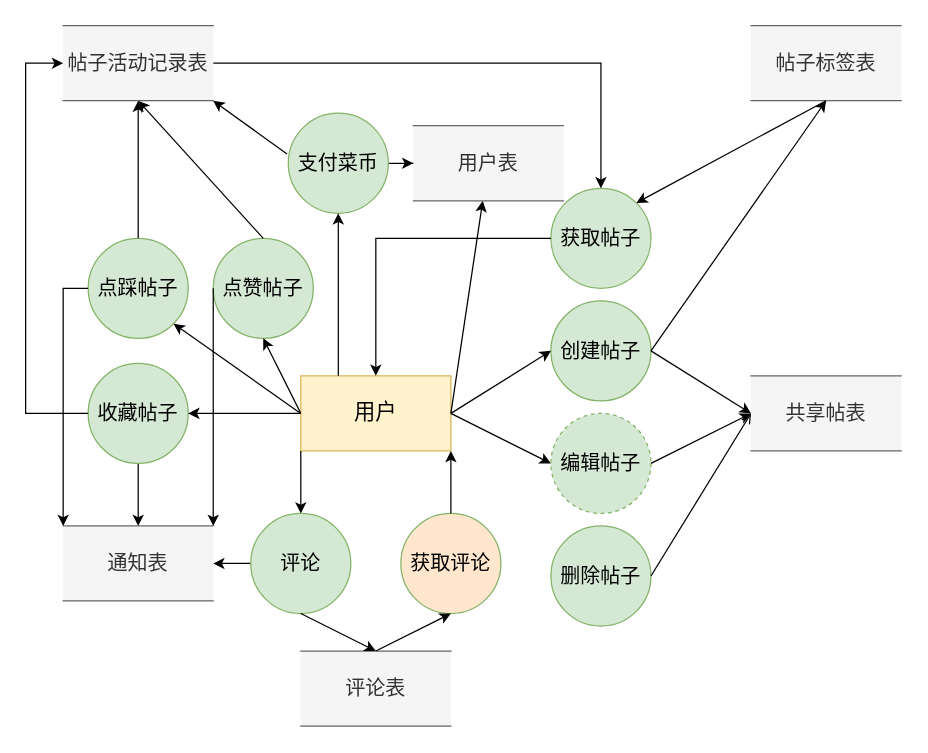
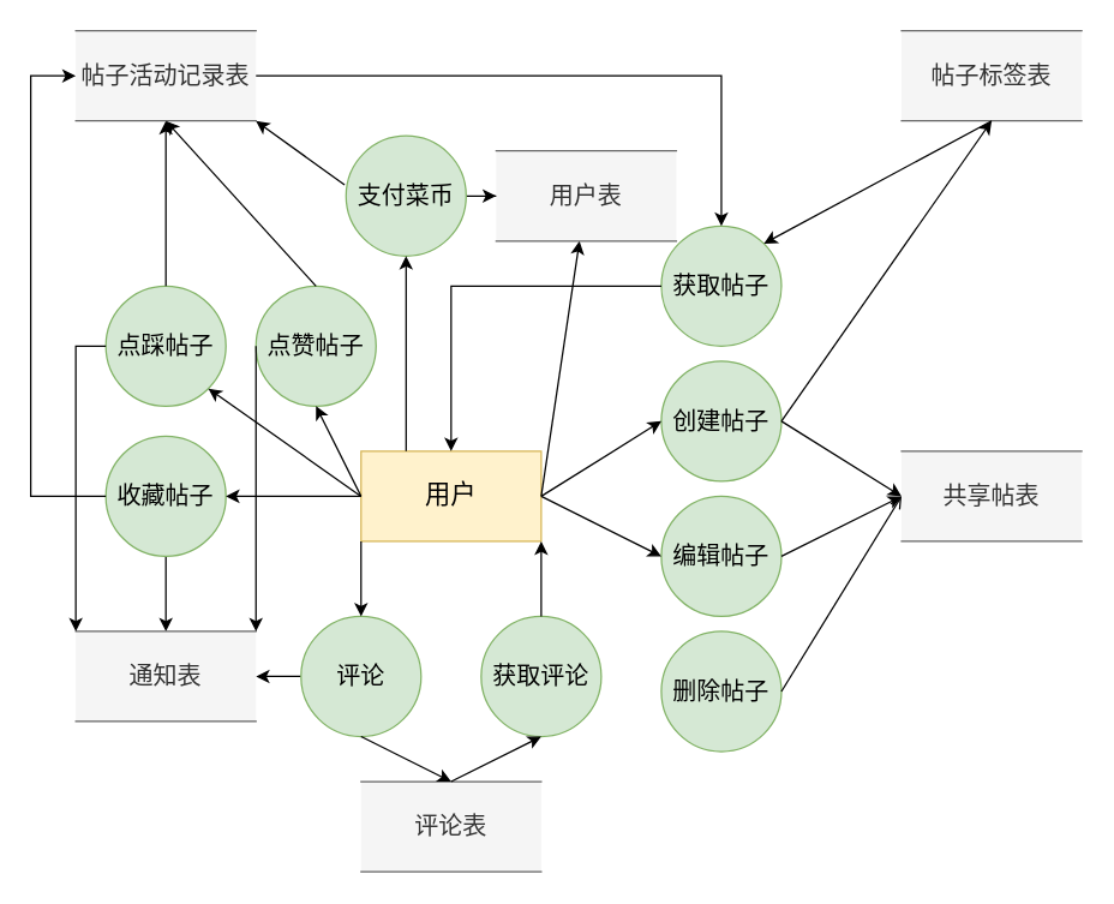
  <mxCell id="0" />
  <mxCell id="1" parent="0" />
  <mxCell id="2" value="&lt;font style=&quot;font-size: 17px;&quot;&gt;用户&lt;/font&gt;" style="rounded=0;whiteSpace=wrap;html=1;fillColor=#fff2cc;strokeColor=#d6b656;" parent="1" vertex="1"><mxGeometry x="240" y="300" width="120" height="60" as="geometry" /></mxCell>
  <mxCell id="3" value="&lt;font style=&quot;font-size: 16px;&quot;&gt;创建帖子&lt;/font&gt;" style="ellipse;whiteSpace=wrap;html=1;aspect=fixed;fillColor=#d5e8d4;strokeColor=#82b366;" parent="1" vertex="1"><mxGeometry x="440" y="240" width="80" height="80" as="geometry" /></mxCell>
  <mxCell id="4" value="&lt;font style=&quot;font-size: 16px;&quot;&gt;共享帖表&lt;/font&gt;" style="shape=partialRectangle;whiteSpace=wrap;html=1;left=0;right=0;fillColor=#f5f5f5;fontColor=#333333;strokeColor=#666666;" parent="1" vertex="1"><mxGeometry x="600" y="300" width="120" height="60" as="geometry" /></mxCell>
  <mxCell id="5" value="&lt;font style=&quot;font-size: 16px;&quot;&gt;获取帖子&lt;/font&gt;" style="ellipse;whiteSpace=wrap;html=1;aspect=fixed;fillColor=#d5e8d4;strokeColor=#82b366;" parent="1" vertex="1"><mxGeometry x="440" y="150" width="80" height="80" as="geometry" /></mxCell>
  <mxCell id="6" value="" style="endArrow=classic;html=1;rounded=0;exitX=0;exitY=0.5;exitDx=0;exitDy=0;entryX=0.5;entryY=0;entryDx=0;entryDy=0;" parent="1" source="5" target="2" edge="1"><mxGeometry width="50" height="50" relative="1" as="geometry"><mxPoint x="590" y="480" as="sourcePoint" /><mxPoint x="640" y="430" as="targetPoint" /><Array as="points"><mxPoint x="300" y="190" /></Array></mxGeometry></mxCell>
  <mxCell id="7" value="&lt;font style=&quot;font-size: 16px;&quot;&gt;删除帖子&lt;/font&gt;" style="ellipse;whiteSpace=wrap;html=1;aspect=fixed;fillColor=#d5e8d4;strokeColor=#82b366;" parent="1" vertex="1"><mxGeometry x="440" y="420" width="80" height="80" as="geometry" /></mxCell>
  <mxCell id="8" value="" style="endArrow=classic;html=1;rounded=0;exitX=1;exitY=0.5;exitDx=0;exitDy=0;" parent="1" source="2" target="16" edge="1"><mxGeometry width="50" height="50" relative="1" as="geometry"><mxPoint x="590" y="480" as="sourcePoint" /><mxPoint x="640" y="430" as="targetPoint" /></mxGeometry></mxCell>
  <mxCell id="9" value="" style="endArrow=classic;html=1;rounded=0;exitX=1;exitY=0.5;exitDx=0;exitDy=0;entryX=0;entryY=0.5;entryDx=0;entryDy=0;" parent="1" source="2" target="3" edge="1"><mxGeometry width="50" height="50" relative="1" as="geometry"><mxPoint x="590" y="480" as="sourcePoint" /><mxPoint x="640" y="430" as="targetPoint" /></mxGeometry></mxCell>
  <mxCell id="10" value="" style="endArrow=classic;html=1;rounded=0;exitX=1;exitY=0.5;exitDx=0;exitDy=0;entryX=0;entryY=0.5;entryDx=0;entryDy=0;" parent="1" source="3" target="4" edge="1"><mxGeometry width="50" height="50" relative="1" as="geometry"><mxPoint x="590" y="480" as="sourcePoint" /><mxPoint x="640" y="430" as="targetPoint" /></mxGeometry></mxCell>
  <mxCell id="11" value="" style="endArrow=open;html=1;rounded=0;exitX=1;exitY=0.5;exitDx=0;exitDy=0;entryX=0;entryY=0.5;entryDx=0;entryDy=0;" parent="1" source="7" target="4" edge="1"><mxGeometry width="50" height="50" relative="1" as="geometry"><mxPoint x="590" y="480" as="sourcePoint" /><mxPoint x="640" y="430" as="targetPoint" /></mxGeometry></mxCell>
- <mxCell id="12" value="&lt;font style=&quot;font-size: 16px;&quot;&gt;编辑帖子&lt;/font&gt;" style="ellipse;whiteSpace=wrap;html=1;aspect=fixed;fillColor=#d5e8d4;strokeColor=#82b366;dashed=1;" parent="1" vertex="1"><mxGeometry x="440" y="330" width="80" height="80" as="geometry" /></mxCell>
+ <mxCell id="12" value="&lt;font style=&quot;font-size: 16px;&quot;&gt;编辑帖子&lt;/font&gt;" style="ellipse;whiteSpace=wrap;html=1;aspect=fixed;fillColor=#d5e8d4;strokeColor=#82b366;" parent="1" vertex="1"><mxGeometry x="440" y="330" width="80" height="80" as="geometry" /></mxCell>
  <mxCell id="13" value="" style="endArrow=classic;html=1;rounded=0;exitX=1;exitY=0.5;exitDx=0;exitDy=0;entryX=0;entryY=0.5;entryDx=0;entryDy=0;" parent="1" source="2" target="12" edge="1"><mxGeometry width="50" height="50" relative="1" as="geometry"><mxPoint x="590" y="480" as="sourcePoint" /><mxPoint x="640" y="430" as="targetPoint" /></mxGeometry></mxCell>
  <mxCell id="14" value="" style="endArrow=classic;html=1;rounded=0;exitX=1;exitY=0.5;exitDx=0;exitDy=0;entryX=0;entryY=0.5;entryDx=0;entryDy=0;" parent="1" source="12" target="4" edge="1"><mxGeometry width="50" height="50" relative="1" as="geometry"><mxPoint x="590" y="480" as="sourcePoint" /><mxPoint x="640" y="430" as="targetPoint" /></mxGeometry></mxCell>
  <mxCell id="15" value="&lt;font style=&quot;font-size: 16px;&quot;&gt;点赞帖子&lt;/font&gt;" style="ellipse;whiteSpace=wrap;html=1;aspect=fixed;fillColor=#d5e8d4;strokeColor=#82b366;" parent="1" vertex="1"><mxGeometry x="170" y="190" width="80" height="80" as="geometry" /></mxCell>
  <mxCell id="16" value="&lt;font style=&quot;font-size: 16px;&quot;&gt;用户表&lt;/font&gt;" style="shape=partialRectangle;whiteSpace=wrap;html=1;left=0;right=0;fillColor=#f5f5f5;fontColor=#333333;strokeColor=#666666;" parent="1" vertex="1"><mxGeometry x="330" y="100" width="120" height="60" as="geometry" /></mxCell>
  <mxCell id="17" value="&lt;font style=&quot;font-size: 16px;&quot;&gt;帖子活动记录表&lt;/font&gt;" style="shape=partialRectangle;whiteSpace=wrap;html=1;left=0;right=0;fillColor=#f5f5f5;fontColor=#333333;strokeColor=#666666;" parent="1" vertex="1"><mxGeometry x="50" y="20" width="120" height="60" as="geometry" /></mxCell>
  <mxCell id="18" value="&lt;font style=&quot;font-size: 16px;&quot;&gt;点踩帖子&lt;/font&gt;" style="ellipse;whiteSpace=wrap;html=1;aspect=fixed;fillColor=#d5e8d4;strokeColor=#82b366;" parent="1" vertex="1"><mxGeometry x="70" y="190" width="80" height="80" as="geometry" /></mxCell>
  <mxCell id="19" value="" style="edgeStyle=orthogonalEdgeStyle;rounded=0;orthogonalLoop=1;jettySize=auto;html=1;" edge="1" parent="1" source="20" target="43"><mxGeometry relative="1" as="geometry" /></mxCell>
  <mxCell id="20" value="&lt;font style=&quot;font-size: 16px;&quot;&gt;收藏帖子&lt;/font&gt;" style="ellipse;whiteSpace=wrap;html=1;aspect=fixed;fillColor=#d5e8d4;strokeColor=#82b366;" parent="1" vertex="1"><mxGeometry x="70" y="290" width="80" height="80" as="geometry" /></mxCell>
  <mxCell id="21" value="" style="edgeStyle=orthogonalEdgeStyle;rounded=0;orthogonalLoop=1;jettySize=auto;html=1;" edge="1" parent="1" source="22" target="43"><mxGeometry relative="1" as="geometry" /></mxCell>
  <mxCell id="22" value="&lt;font style=&quot;font-size: 16px;&quot;&gt;评论&lt;/font&gt;" style="ellipse;whiteSpace=wrap;html=1;aspect=fixed;fillColor=#d5e8d4;strokeColor=#82b366;" parent="1" vertex="1"><mxGeometry y="410" width="80" height="80" as="geometry" x="200" /></mxCell>
  <mxCell id="23" value="" style="endArrow=classic;html=1;rounded=0;exitX=0;exitY=0.5;exitDx=0;exitDy=0;entryX=1;entryY=0.5;entryDx=0;entryDy=0;" parent="1" source="2" target="20" edge="1"><mxGeometry width="50" height="50" relative="1" as="geometry"><mxPoint x="220" y="60" as="sourcePoint" /><mxPoint x="270" y="10" as="targetPoint" /></mxGeometry></mxCell>
  <mxCell id="24" value="" style="endArrow=classic;html=1;rounded=0;exitX=0;exitY=0.5;exitDx=0;exitDy=0;entryX=1;entryY=1;entryDx=0;entryDy=0;" parent="1" source="2" target="18" edge="1"><mxGeometry width="50" height="50" relative="1" as="geometry"><mxPoint x="220" y="60" as="sourcePoint" /><mxPoint x="270" y="10" as="targetPoint" /></mxGeometry></mxCell>
  <mxCell id="25" value="" style="endArrow=classic;html=1;rounded=0;exitX=0;exitY=0.5;exitDx=0;exitDy=0;entryX=0.5;entryY=1;entryDx=0;entryDy=0;" parent="1" source="2" target="15" edge="1"><mxGeometry width="50" height="50" relative="1" as="geometry"><mxPoint x="220" y="60" as="sourcePoint" /><mxPoint x="270" y="10" as="targetPoint" /></mxGeometry></mxCell>
  <mxCell id="26" value="" style="endArrow=classic;html=1;rounded=0;exitX=0.5;exitY=0;exitDx=0;exitDy=0;entryX=0.5;entryY=1;entryDx=0;entryDy=0;" parent="1" source="15" target="17" edge="1"><mxGeometry width="50" height="50" relative="1" as="geometry"><mxPoint x="220" y="60" as="sourcePoint" /><mxPoint x="270" y="10" as="targetPoint" /></mxGeometry></mxCell>
  <mxCell id="27" value="" style="endArrow=classic;html=1;rounded=0;exitX=0.5;exitY=0;exitDx=0;exitDy=0;entryX=0.5;entryY=1;entryDx=0;entryDy=0;" parent="1" source="18" target="17" edge="1"><mxGeometry width="50" height="50" relative="1" as="geometry"><mxPoint x="220" y="60" as="sourcePoint" /><mxPoint x="270" y="10" as="targetPoint" /></mxGeometry></mxCell>
  <mxCell id="28" value="" style="endArrow=classic;html=1;rounded=0;exitX=0;exitY=0.5;exitDx=0;exitDy=0;" parent="1" source="20" target="17" edge="1"><mxGeometry width="50" height="50" relative="1" as="geometry"><mxPoint x="220" y="60" as="sourcePoint" /><mxPoint x="270" y="10" as="targetPoint" /><Array as="points"><mxPoint x="20" y="330" /><mxPoint x="20" y="50" /></Array></mxGeometry></mxCell>
  <mxCell id="29" value="" style="endArrow=classic;html=1;rounded=0;exitX=1;exitY=0.5;exitDx=0;exitDy=0;entryX=0.5;entryY=0;entryDx=0;entryDy=0;" parent="1" source="17" target="5" edge="1"><mxGeometry width="50" height="50" relative="1" as="geometry"><mxPoint x="220" y="60" as="sourcePoint" /><mxPoint x="270" y="10" as="targetPoint" /><Array as="points"><mxPoint x="480" y="50" /></Array></mxGeometry></mxCell>
  <mxCell id="30" value="&lt;font style=&quot;font-size: 16px;&quot;&gt;帖子标签表&lt;/font&gt;" style="shape=partialRectangle;whiteSpace=wrap;html=1;left=0;right=0;fillColor=#f5f5f5;fontColor=#333333;strokeColor=#666666;" parent="1" vertex="1"><mxGeometry x="600" y="20" width="120" height="60" as="geometry" /></mxCell>
  <mxCell id="31" value="" style="endArrow=classic;html=1;rounded=0;exitX=0.5;exitY=1;exitDx=0;exitDy=0;entryX=1;entryY=0;entryDx=0;entryDy=0;" parent="1" source="30" target="5" edge="1"><mxGeometry width="50" height="50" relative="1" as="geometry"><mxPoint x="190" y="190" as="sourcePoint" /><mxPoint x="240" y="140" as="targetPoint" /></mxGeometry></mxCell>
  <mxCell id="32" value="" style="endArrow=classic;html=1;rounded=0;entryX=0.5;entryY=1;entryDx=0;entryDy=0;exitX=1;exitY=0.5;exitDx=0;exitDy=0;" parent="1" source="3" target="30" edge="1"><mxGeometry width="50" height="50" relative="1" as="geometry"><mxPoint x="190" y="190" as="sourcePoint" /><mxPoint x="240" y="140" as="targetPoint" /><Array as="points" /></mxGeometry></mxCell>
  <mxCell id="33" value="" style="endArrow=classic;html=1;rounded=0;exitX=0;exitY=1;exitDx=0;exitDy=0;" parent="1" source="2" target="22" edge="1"><mxGeometry width="50" height="50" relative="1" as="geometry"><mxPoint x="190" y="190" as="sourcePoint" /><mxPoint x="240" y="140" as="targetPoint" /></mxGeometry></mxCell>
  <mxCell id="34" value="&lt;font style=&quot;font-size: 16px;&quot;&gt;评论表&lt;/font&gt;" style="shape=partialRectangle;whiteSpace=wrap;html=1;left=0;right=0;fillColor=#f5f5f5;fontColor=#333333;strokeColor=#666666;" parent="1" vertex="1"><mxGeometry x="240" y="520" width="120" height="60" as="geometry" /></mxCell>
  <mxCell id="35" value="" style="edgeStyle=orthogonalEdgeStyle;rounded=0;orthogonalLoop=1;jettySize=auto;html=1;" parent="1" source="36" target="16" edge="1"><mxGeometry relative="1" as="geometry" /></mxCell>
  <mxCell id="36" value="&lt;font style=&quot;font-size: 16px;&quot;&gt;支付菜币&lt;/font&gt;" style="ellipse;whiteSpace=wrap;html=1;aspect=fixed;fillColor=#d5e8d4;strokeColor=#82b366;" parent="1" vertex="1"><mxGeometry x="230" y="90" width="80" height="80" as="geometry" /></mxCell>
  <mxCell id="37" value="" style="endArrow=classic;html=1;rounded=0;entryX=0.5;entryY=1;entryDx=0;entryDy=0;exitX=0.25;exitY=0;exitDx=0;exitDy=0;" parent="1" source="2" target="36" edge="1"><mxGeometry width="50" height="50" relative="1" as="geometry"><mxPoint x="190" y="190" as="sourcePoint" /><mxPoint x="240" y="140" as="targetPoint" /></mxGeometry></mxCell>
  <mxCell id="38" value="" style="endArrow=classic;html=1;rounded=0;exitX=-0.012;exitY=0.408;exitDx=0;exitDy=0;exitPerimeter=0;entryX=1;entryY=1;entryDx=0;entryDy=0;" parent="1" source="36" target="17" edge="1"><mxGeometry width="50" height="50" relative="1" as="geometry"><mxPoint x="190" y="190" as="sourcePoint" /><mxPoint x="240" y="140" as="targetPoint" /></mxGeometry></mxCell>
  <mxCell id="39" value="" style="endArrow=classic;html=1;rounded=0;exitX=0.5;exitY=1;exitDx=0;exitDy=0;entryX=0.5;entryY=0;entryDx=0;entryDy=0;" parent="1" source="22" target="34" edge="1"><mxGeometry width="50" height="50" relative="1" as="geometry"><mxPoint x="190" y="190" as="sourcePoint" /><mxPoint x="240" y="140" as="targetPoint" /></mxGeometry></mxCell>
- <mxCell id="40" value="&lt;font style=&quot;font-size: 16px;&quot;&gt;获取评论&lt;/font&gt;" style="ellipse;whiteSpace=wrap;html=1;aspect=fixed;fillColor=#ffe6cc;strokeColor=#82b366;" parent="1" vertex="1"><mxGeometry x="320" y="410" width="80" height="80" as="geometry" /></mxCell>
+ <mxCell id="40" value="&lt;font style=&quot;font-size: 16px;&quot;&gt;获取评论&lt;/font&gt;" style="ellipse;whiteSpace=wrap;html=1;aspect=fixed;fillColor=#d5e8d4;strokeColor=#82b366;" parent="1" vertex="1"><mxGeometry x="320" y="410" width="80" height="80" as="geometry" /></mxCell>
  <mxCell id="41" value="" style="endArrow=classic;html=1;rounded=0;exitX=0.5;exitY=0;exitDx=0;exitDy=0;entryX=0.5;entryY=1;entryDx=0;entryDy=0;" parent="1" source="34" target="40" edge="1"><mxGeometry width="50" height="50" relative="1" as="geometry"><mxPoint x="190" y="190" as="sourcePoint" /><mxPoint x="240" y="140" as="targetPoint" /></mxGeometry></mxCell>
  <mxCell id="42" value="" style="endArrow=classic;html=1;rounded=0;exitX=0.5;exitY=0;exitDx=0;exitDy=0;entryX=1;entryY=1;entryDx=0;entryDy=0;" parent="1" source="40" target="2" edge="1"><mxGeometry width="50" height="50" relative="1" as="geometry"><mxPoint x="190" y="190" as="sourcePoint" /><mxPoint x="240" y="140" as="targetPoint" /></mxGeometry></mxCell>
  <mxCell id="43" value="&lt;font style=&quot;font-size: 16px;&quot;&gt;通知表&lt;/font&gt;" style="shape=partialRectangle;whiteSpace=wrap;html=1;left=0;right=0;fillColor=#f5f5f5;fontColor=#333333;strokeColor=#666666;" vertex="1" parent="1"><mxGeometry x="50" y="420" width="120" height="60" as="geometry" /></mxCell>
  <mxCell id="44" value="" style="endArrow=classic;html=1;rounded=0;exitX=0;exitY=0.5;exitDx=0;exitDy=0;entryX=0;entryY=0;entryDx=0;entryDy=0;" edge="1" parent="1" source="18" target="43"><mxGeometry width="50" height="50" relative="1" as="geometry"><mxPoint x="170" y="490" as="sourcePoint" /><mxPoint x="220" y="440" as="targetPoint" /><Array as="points"><mxPoint x="50" y="230" /></Array></mxGeometry></mxCell>
  <mxCell id="45" value="" style="endArrow=classic;html=1;rounded=0;exitX=0;exitY=0.5;exitDx=0;exitDy=0;entryX=1;entryY=0;entryDx=0;entryDy=0;" edge="1" parent="1" source="15" target="43"><mxGeometry width="50" height="50" relative="1" as="geometry"><mxPoint x="170" y="490" as="sourcePoint" /><mxPoint x="220" y="440" as="targetPoint" /></mxGeometry></mxCell>
